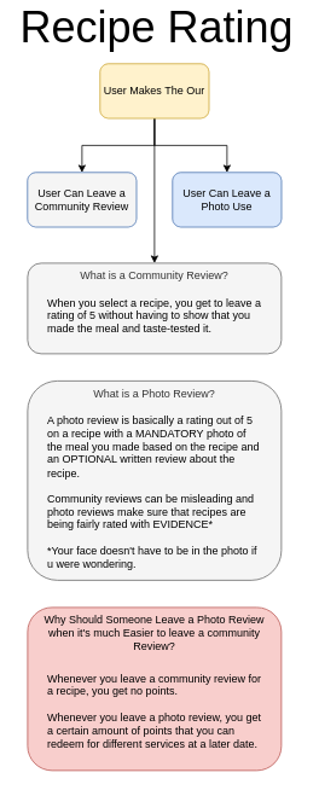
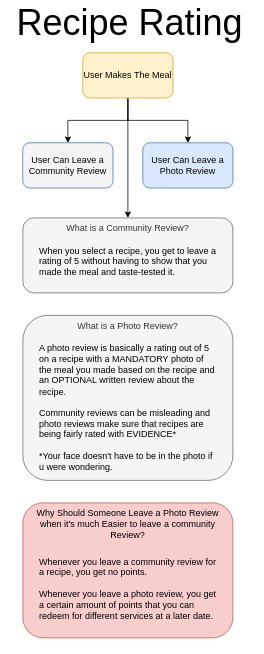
  <mxCell id="0" />
  <mxCell id="1" parent="0" />
  <mxCell id="2" style="edgeStyle=orthogonalEdgeStyle;rounded=0;orthogonalLoop=1;jettySize=auto;html=1;exitX=0.5;exitY=1;exitDx=0;exitDy=0;entryX=0.5;entryY=0;entryDx=0;entryDy=0;" edge="1" parent="1" source="4" target="5"><mxGeometry relative="1" as="geometry" /></mxCell>
  <mxCell id="3" style="edgeStyle=orthogonalEdgeStyle;rounded=0;orthogonalLoop=1;jettySize=auto;html=1;entryX=0.5;entryY=0;entryDx=0;entryDy=0;" edge="1" parent="1" source="4" target="6"><mxGeometry relative="1" as="geometry" /></mxCell>
  <mxCell id="4" value="User Enters Our Website" style="rounded=1;whiteSpace=wrap;html=1;fillColor=#fff2cc;strokeColor=#d6b656;" vertex="1" parent="1"><mxGeometry x="110" y="70" width="120" height="60" as="geometry" /></mxCell>
  <mxCell id="5" value="User Can Enter In Ingredients They Want to Use" style="rounded=1;whiteSpace=wrap;html=1;fillColor=#dae8fc;strokeColor=#6c8ebf;" vertex="1" parent="1"><mxGeometry x="30" y="190" width="120" height="60" as="geometry" /></mxCell>
  <mxCell id="6" value="User Enters in a Recipe Name" style="rounded=1;whiteSpace=wrap;html=1;fillColor=#dae8fc;strokeColor=#6c8ebf;" vertex="1" parent="1"><mxGeometry x="190" y="190" width="120" height="60" as="geometry" /></mxCell>
  <mxCell id="7" style="edgeStyle=orthogonalEdgeStyle;rounded=0;orthogonalLoop=1;jettySize=auto;html=1;" edge="1" parent="1" source="8" target="12"><mxGeometry relative="1" as="geometry" /></mxCell>
- <mxCell id="8" value="User Makes The Our" style="rounded=1;whiteSpace=wrap;html=1;fillColor=#fff2cc;strokeColor=#d6b656;" vertex="1" parent="1"><mxGeometry x="110" y="70" width="120" height="60" as="geometry" /></mxCell>
+ <mxCell id="8" value="User Makes The Meal" style="rounded=1;whiteSpace=wrap;html=1;fillColor=#fff2cc;strokeColor=#d6b656;" vertex="1" parent="1"><mxGeometry x="110" y="70" width="120" height="60" as="geometry" /></mxCell>
  <mxCell id="9" value="User Can Leave a Community Review" style="rounded=1;whiteSpace=wrap;html=1;fillColor=#f5f5f5;strokeColor=#6c8ebf;" vertex="1" parent="1"><mxGeometry x="30" y="190" width="120" height="60" as="geometry" /></mxCell>
- <mxCell id="10" value="User Can Leave a Photo Use" style="rounded=1;whiteSpace=wrap;html=1;fillColor=#dae8fc;strokeColor=#6c8ebf;" vertex="1" parent="1"><mxGeometry x="190" y="190" width="120" height="60" as="geometry" /></mxCell>
+ <mxCell id="10" value="User Can Leave a Photo Review" style="rounded=1;whiteSpace=wrap;html=1;fillColor=#dae8fc;strokeColor=#6c8ebf;" vertex="1" parent="1"><mxGeometry x="190" y="190" width="120" height="60" as="geometry" /></mxCell>
  <mxCell id="11" value="&lt;font style=&quot;font-size: 48px&quot;&gt;Recipe Rating&lt;/font&gt;" style="text;html=1;strokeColor=none;fillColor=none;align=left;verticalAlign=middle;whiteSpace=wrap;rounded=0;" vertex="1" parent="1"><mxGeometry x="20" y="20" width="310" height="20" as="geometry" /></mxCell>
  <mxCell id="12" value="What is a Community Review?" style="rounded=1;whiteSpace=wrap;html=1;fillColor=#f5f5f5;strokeColor=#666666;verticalAlign=top;fontColor=#333333;" vertex="1" parent="1"><mxGeometry x="30" y="290" width="280" height="100" as="geometry" /></mxCell>
  <mxCell id="13" value="When you select a recipe, you get to leave a rating of 5 without having to show that you made the meal and taste-tested it.&amp;nbsp;" style="rounded=1;whiteSpace=wrap;html=1;align=left;verticalAlign=top;fillColor=none;strokeColor=none;" vertex="1" parent="1"><mxGeometry x="50" y="320" width="240" height="50" as="geometry" /></mxCell>
  <mxCell id="14" value="What is a Photo Review?" style="rounded=1;whiteSpace=wrap;html=1;fillColor=#f5f5f5;strokeColor=#666666;verticalAlign=top;fontColor=#333333;" vertex="1" parent="1"><mxGeometry x="30" y="420" width="280" height="220" as="geometry" /></mxCell>
  <mxCell id="15" value="A photo review is basically a rating out of 5 on a recipe with a MANDATORY photo of the meal you made based on the recipe and an OPTIONAL written review about the recipe.&lt;br&gt;&lt;br&gt;Community reviews can be misleading and photo reviews make sure that recipes are being fairly rated with EVIDENCE*&lt;br&gt;&lt;br&gt;*Your face doesn't have to be in the photo if u were wondering.&amp;nbsp;" style="rounded=1;whiteSpace=wrap;html=1;align=left;verticalAlign=top;fillColor=none;strokeColor=none;" vertex="1" parent="1"><mxGeometry x="50" y="450" width="240" height="140" as="geometry" /></mxCell>
  <mxCell id="16" value="Why Should Someone Leave a Photo Review&lt;br&gt;when it's much Easier to leave a community Review?" style="rounded=1;whiteSpace=wrap;html=1;fillColor=#f8cecc;strokeColor=#b85450;verticalAlign=top;" vertex="1" parent="1"><mxGeometry x="30" y="670" width="280" height="180" as="geometry" /></mxCell>
  <mxCell id="17" value="Whenever you leave a community review for a recipe, you get no points.&lt;br&gt;&lt;br&gt;Whenever you leave a photo review, you get a certain amount of points that you can redeem for different services at a later date." style="rounded=1;whiteSpace=wrap;html=1;align=left;verticalAlign=top;fillColor=none;strokeColor=none;" vertex="1" parent="1"><mxGeometry x="50" y="735" width="240" height="95" as="geometry" /></mxCell>
